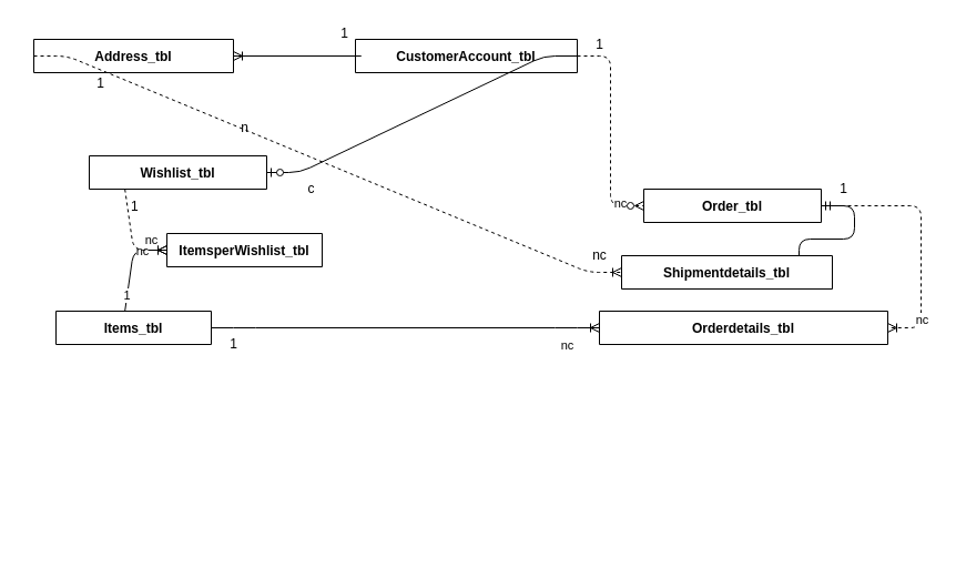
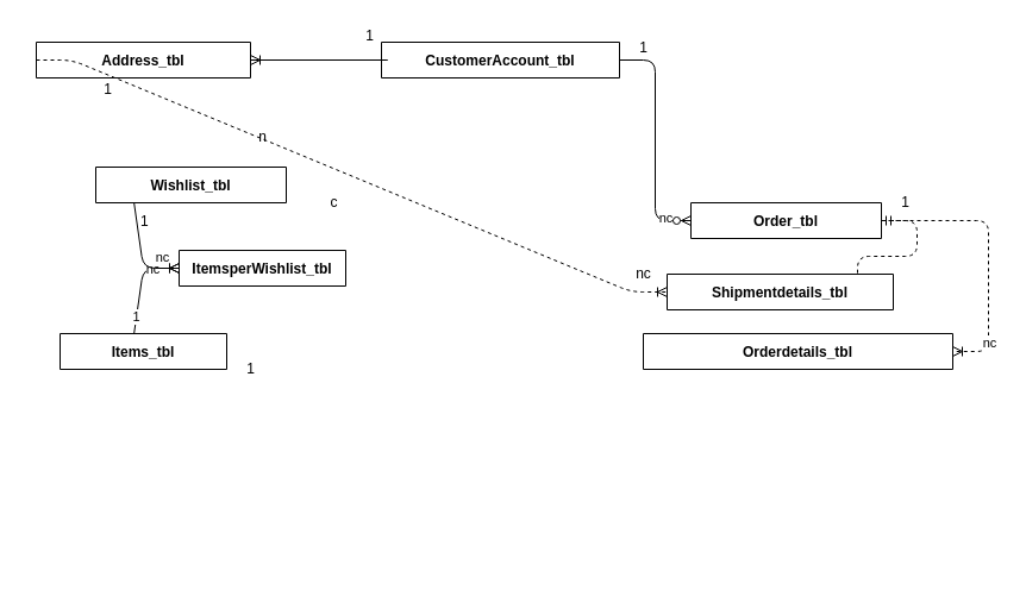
  <mxCell id="0" />
  <mxCell id="1" parent="0" />
  <mxCell id="2" value="CustomerAccount_tbl" style="shape=table;startSize=30;container=1;collapsible=1;childLayout=tableLayout;fixedRows=1;rowLines=0;fontStyle=1;align=center;resizeLast=1;" parent="1" vertex="1"><mxGeometry x="320" y="35" width="200" height="30" as="geometry" /></mxCell>
  <mxCell id="3" value="" style="shape=partialRectangle;collapsible=0;dropTarget=0;pointerEvents=0;fillColor=none;points=[[0,0.5],[1,0.5]];portConstraint=eastwest;top=0;left=0;right=0;bottom=0;" parent="2" vertex="1"><mxGeometry y="30" width="250" height="30" as="geometry" /></mxCell>
  <mxCell id="4" value="" style="shape=partialRectangle;overflow=hidden;connectable=0;fillColor=none;top=0;left=0;bottom=0;right=0;" parent="3" vertex="1"><mxGeometry width="30" height="30" as="geometry" /></mxCell>
  <mxCell id="5" value="" style="shape=partialRectangle;overflow=hidden;connectable=0;fillColor=none;top=0;left=0;bottom=0;right=0;align=left;spacingLeft=6;" parent="3" vertex="1"><mxGeometry x="30" width="230" height="30" as="geometry" /></mxCell>
  <mxCell id="6" value="Address_tbl" style="shape=table;startSize=30;container=1;collapsible=1;childLayout=tableLayout;fixedRows=1;rowLines=0;fontStyle=1;align=center;resizeLast=1;" vertex="1" parent="1"><mxGeometry x="30" y="35" width="180" height="30" as="geometry" /></mxCell>
  <mxCell id="7" value="" style="shape=partialRectangle;collapsible=0;dropTarget=0;pointerEvents=0;fillColor=none;points=[[0,0.5],[1,0.5]];portConstraint=eastwest;top=0;left=0;right=0;bottom=0;" vertex="1" parent="6"><mxGeometry y="30" width="250" height="30" as="geometry" /></mxCell>
  <mxCell id="8" value="" style="shape=partialRectangle;overflow=hidden;connectable=0;fillColor=none;top=0;left=0;bottom=0;right=0;" vertex="1" parent="7"><mxGeometry width="30" height="30" as="geometry" /></mxCell>
  <mxCell id="9" value="" style="shape=partialRectangle;overflow=hidden;connectable=0;fillColor=none;top=0;left=0;bottom=0;right=0;align=left;spacingLeft=6;" vertex="1" parent="7"><mxGeometry x="30" width="230" height="30" as="geometry" /></mxCell>
- <mxCell id="10" value="" style="edgeStyle=entityRelationEdgeStyle;fontSize=12;html=1;endArrow=ERzeroToMany;endFill=1;exitX=1;exitY=0.5;exitDx=0;exitDy=0;entryX=0;entryY=0.5;entryDx=0;entryDy=0;dashed=1;" edge="1" parent="1" source="2" target="12"><mxGeometry width="100" height="100" relative="1" as="geometry"><mxPoint x="270" y="160" as="sourcePoint" /><mxPoint x="470" y="165" as="targetPoint" /></mxGeometry></mxCell>
+ <mxCell id="10" value="" style="edgeStyle=entityRelationEdgeStyle;fontSize=12;html=1;endArrow=ERzeroToMany;endFill=1;exitX=1;exitY=0.5;exitDx=0;exitDy=0;entryX=0;entryY=0.5;entryDx=0;entryDy=0;" edge="1" parent="1" source="2" target="12"><mxGeometry width="100" height="100" relative="1" as="geometry"><mxPoint x="270" y="160" as="sourcePoint" /><mxPoint x="470" y="165" as="targetPoint" /></mxGeometry></mxCell>
  <mxCell id="11" value="nc" style="edgeLabel;html=1;align=center;verticalAlign=middle;resizable=0;points=[];" vertex="1" connectable="0" parent="10"><mxGeometry x="0.77" y="3" relative="1" as="geometry"><mxPoint as="offset" /></mxGeometry></mxCell>
  <mxCell id="12" value="Order_tbl" style="shape=table;startSize=30;container=1;collapsible=1;childLayout=tableLayout;fixedRows=1;rowLines=0;fontStyle=1;align=center;resizeLast=1;" vertex="1" parent="1"><mxGeometry x="580" y="170" width="160" height="30" as="geometry" /></mxCell>
  <mxCell id="13" value="" style="shape=partialRectangle;collapsible=0;dropTarget=0;pointerEvents=0;fillColor=none;points=[[0,0.5],[1,0.5]];portConstraint=eastwest;top=0;left=0;right=0;bottom=0;" vertex="1" parent="12"><mxGeometry y="30" width="250" height="30" as="geometry" /></mxCell>
  <mxCell id="14" value="" style="shape=partialRectangle;overflow=hidden;connectable=0;fillColor=none;top=0;left=0;bottom=0;right=0;" vertex="1" parent="13"><mxGeometry width="30" height="30" as="geometry" /></mxCell>
  <mxCell id="15" value="" style="shape=partialRectangle;overflow=hidden;connectable=0;fillColor=none;top=0;left=0;bottom=0;right=0;align=left;spacingLeft=6;" vertex="1" parent="13"><mxGeometry x="30" width="230" height="30" as="geometry" /></mxCell>
- <mxCell id="16" value="" style="edgeStyle=entityRelationEdgeStyle;fontSize=12;html=1;endArrow=ERzeroToOne;endFill=1;exitX=1;exitY=0.5;exitDx=0;exitDy=0;" edge="1" parent="1" source="2" target="43"><mxGeometry width="100" height="100" relative="1" as="geometry"><mxPoint x="320" y="80" as="sourcePoint" /><mxPoint x="480" y="160" as="targetPoint" /></mxGeometry></mxCell>
  <mxCell id="17" value="Orderdetails_tbl" style="shape=table;startSize=30;container=1;collapsible=1;childLayout=tableLayout;fixedRows=1;rowLines=0;fontStyle=1;align=center;resizeLast=1;" vertex="1" parent="1"><mxGeometry x="540" y="280" width="260" height="30" as="geometry" /></mxCell>
  <mxCell id="18" value="" style="shape=partialRectangle;collapsible=0;dropTarget=0;pointerEvents=0;fillColor=none;points=[[0,0.5],[1,0.5]];portConstraint=eastwest;top=0;left=0;right=0;bottom=0;" vertex="1" parent="17"><mxGeometry y="30" width="250" height="30" as="geometry" /></mxCell>
  <mxCell id="19" value="" style="shape=partialRectangle;overflow=hidden;connectable=0;fillColor=none;top=0;left=0;bottom=0;right=0;" vertex="1" parent="18"><mxGeometry width="30" height="30" as="geometry" /></mxCell>
  <mxCell id="20" value="" style="shape=partialRectangle;overflow=hidden;connectable=0;fillColor=none;top=0;left=0;bottom=0;right=0;align=left;spacingLeft=6;" vertex="1" parent="18"><mxGeometry x="30" width="230" height="30" as="geometry" /></mxCell>
  <mxCell id="21" value="" style="edgeStyle=entityRelationEdgeStyle;fontSize=12;html=1;endArrow=ERoneToMany;exitX=1;exitY=0.5;exitDx=0;exitDy=0;dashed=1;" edge="1" parent="1" source="12" target="17"><mxGeometry width="100" height="100" relative="1" as="geometry"><mxPoint x="380" y="360" as="sourcePoint" /><mxPoint x="480" y="260" as="targetPoint" /></mxGeometry></mxCell>
  <mxCell id="22" value="nc" style="edgeLabel;html=1;align=center;verticalAlign=middle;resizable=0;points=[];" vertex="1" connectable="0" parent="21"><mxGeometry x="0.666" relative="1" as="geometry"><mxPoint as="offset" /></mxGeometry></mxCell>
- <mxCell id="23" value="" style="edgeStyle=entityRelationEdgeStyle;fontSize=12;html=1;endArrow=ERmandOne;startArrow=ERmandOne;exitX=1;exitY=0.5;exitDx=0;exitDy=0;" edge="1" parent="1" source="27" target="12"><mxGeometry width="100" height="100" relative="1" as="geometry"><mxPoint x="380" y="360" as="sourcePoint" /><mxPoint x="480" y="260" as="targetPoint" /></mxGeometry></mxCell>
+ <mxCell id="23" value="" style="edgeStyle=entityRelationEdgeStyle;fontSize=12;html=1;endArrow=ERmandOne;startArrow=ERmandOne;exitX=1;exitY=0.5;exitDx=0;exitDy=0;dashed=1;" edge="1" parent="1" source="27" target="12"><mxGeometry width="100" height="100" relative="1" as="geometry"><mxPoint x="380" y="360" as="sourcePoint" /><mxPoint x="480" y="260" as="targetPoint" /></mxGeometry></mxCell>
  <mxCell id="24" value="1" style="edgeLabel;html=1;align=center;verticalAlign=middle;resizable=0;points=[];" vertex="1" connectable="0" parent="23"><mxGeometry x="-0.644" y="3" relative="1" as="geometry"><mxPoint as="offset" /></mxGeometry></mxCell>
- <mxCell id="25" value="" style="edgeStyle=entityRelationEdgeStyle;fontSize=12;html=1;endArrow=ERoneToMany;exitX=1;exitY=0.5;exitDx=0;exitDy=0;entryX=0;entryY=0.5;entryDx=0;entryDy=0;" edge="1" parent="1" source="37" target="17"><mxGeometry width="100" height="100" relative="1" as="geometry"><mxPoint x="380" y="360" as="sourcePoint" /><mxPoint x="480" y="260" as="targetPoint" /></mxGeometry></mxCell>
- <mxCell id="26" value="nc" style="edgeLabel;html=1;align=center;verticalAlign=middle;resizable=0;points=[];" vertex="1" connectable="0" parent="25"><mxGeometry x="0.829" y="-2" relative="1" as="geometry"><mxPoint y="13" as="offset" /></mxGeometry></mxCell>
  <mxCell id="27" value="Shipmentdetails_tbl" style="shape=table;startSize=30;container=1;collapsible=1;childLayout=tableLayout;fixedRows=1;rowLines=0;fontStyle=1;align=center;resizeLast=1;" vertex="1" parent="1"><mxGeometry x="560" y="230" width="190" height="30" as="geometry" /></mxCell>
  <mxCell id="28" value="" style="shape=partialRectangle;collapsible=0;dropTarget=0;pointerEvents=0;fillColor=none;points=[[0,0.5],[1,0.5]];portConstraint=eastwest;top=0;left=0;right=0;bottom=0;" vertex="1" parent="27"><mxGeometry y="30" width="250" height="30" as="geometry" /></mxCell>
  <mxCell id="29" value="" style="shape=partialRectangle;overflow=hidden;connectable=0;fillColor=none;top=0;left=0;bottom=0;right=0;" vertex="1" parent="28"><mxGeometry width="30" height="30" as="geometry" /></mxCell>
  <mxCell id="30" value="" style="shape=partialRectangle;overflow=hidden;connectable=0;fillColor=none;top=0;left=0;bottom=0;right=0;align=left;spacingLeft=6;" vertex="1" parent="28"><mxGeometry x="30" width="230" height="30" as="geometry" /></mxCell>
  <mxCell id="31" value="1" style="text;html=1;align=center;verticalAlign=middle;resizable=0;points=[];autosize=1;" vertex="1" parent="1"><mxGeometry x="530" y="30" width="20" height="20" as="geometry" /></mxCell>
  <mxCell id="32" value="1" style="text;html=1;align=center;verticalAlign=middle;resizable=0;points=[];autosize=1;" vertex="1" parent="1"><mxGeometry x="750" y="160" width="20" height="20" as="geometry" /></mxCell>
  <mxCell id="33" value="1" style="text;html=1;align=center;verticalAlign=middle;resizable=0;points=[];autosize=1;" vertex="1" parent="1"><mxGeometry x="200" y="300" width="20" height="20" as="geometry" /></mxCell>
  <mxCell id="34" value="" style="edgeStyle=entityRelationEdgeStyle;fontSize=12;html=1;endArrow=ERoneToMany;" edge="1" parent="1" target="47"><mxGeometry width="100" height="100" relative="1" as="geometry"><mxPoint x="80" y="295" as="sourcePoint" /><mxPoint x="440" y="240" as="targetPoint" /></mxGeometry></mxCell>
  <mxCell id="35" value="1" style="edgeLabel;html=1;align=center;verticalAlign=middle;resizable=0;points=[];" vertex="1" connectable="0" parent="34"><mxGeometry x="-0.091" y="1" relative="1" as="geometry"><mxPoint y="-1" as="offset" /></mxGeometry></mxCell>
  <mxCell id="36" value="nc" style="edgeLabel;html=1;align=center;verticalAlign=middle;resizable=0;points=[];" vertex="1" connectable="0" parent="34"><mxGeometry x="0.662" relative="1" as="geometry"><mxPoint x="-1" as="offset" /></mxGeometry></mxCell>
  <mxCell id="37" value="Items_tbl" style="shape=table;startSize=30;container=1;collapsible=1;childLayout=tableLayout;fixedRows=1;rowLines=0;fontStyle=1;align=center;resizeLast=1;" vertex="1" parent="1"><mxGeometry x="50" y="280" width="140" height="30" as="geometry" /></mxCell>
  <mxCell id="38" value="" style="shape=partialRectangle;collapsible=0;dropTarget=0;pointerEvents=0;fillColor=none;points=[[0,0.5],[1,0.5]];portConstraint=eastwest;top=0;left=0;right=0;bottom=0;" vertex="1" parent="37"><mxGeometry x="-30" y="180" width="250" height="30" as="geometry" /></mxCell>
  <mxCell id="39" value="" style="shape=partialRectangle;overflow=hidden;connectable=0;fillColor=none;top=0;left=0;bottom=0;right=0;" vertex="1" parent="38"><mxGeometry width="30" height="30" as="geometry" /></mxCell>
  <mxCell id="40" value="" style="shape=partialRectangle;overflow=hidden;connectable=0;fillColor=none;top=0;left=0;bottom=0;right=0;align=left;spacingLeft=6;" vertex="1" parent="38"><mxGeometry x="30" width="230" height="30" as="geometry" /></mxCell>
- <mxCell id="41" value="" style="edgeStyle=entityRelationEdgeStyle;fontSize=12;html=1;endArrow=ERoneToMany;exitX=0;exitY=0.5;exitDx=0;exitDy=0;entryX=0;entryY=0.5;entryDx=0;entryDy=0;dashed=1;" edge="1" parent="1" source="43" target="47"><mxGeometry width="100" height="100" relative="1" as="geometry"><mxPoint x="340" y="340" as="sourcePoint" /><mxPoint x="440" y="240" as="targetPoint" /></mxGeometry></mxCell>
+ <mxCell id="41" value="" style="edgeStyle=entityRelationEdgeStyle;fontSize=12;html=1;endArrow=ERoneToMany;exitX=0;exitY=0.5;exitDx=0;exitDy=0;entryX=0;entryY=0.5;entryDx=0;entryDy=0;" edge="1" parent="1" source="43" target="47"><mxGeometry width="100" height="100" relative="1" as="geometry"><mxPoint x="340" y="340" as="sourcePoint" /><mxPoint x="440" y="240" as="targetPoint" /></mxGeometry></mxCell>
  <mxCell id="42" value="nc" style="edgeLabel;html=1;align=center;verticalAlign=middle;resizable=0;points=[];" vertex="1" connectable="0" parent="41"><mxGeometry x="0.62" y="-3" relative="1" as="geometry"><mxPoint x="9.83" y="-13" as="offset" /></mxGeometry></mxCell>
  <mxCell id="43" value="Wishlist_tbl" style="shape=table;startSize=30;container=1;collapsible=1;childLayout=tableLayout;fixedRows=1;rowLines=0;fontStyle=1;align=center;resizeLast=1;" vertex="1" parent="1"><mxGeometry x="80" y="140" width="160" height="30" as="geometry" /></mxCell>
  <mxCell id="44" value="" style="shape=partialRectangle;collapsible=0;dropTarget=0;pointerEvents=0;fillColor=none;points=[[0,0.5],[1,0.5]];portConstraint=eastwest;top=0;left=0;right=0;bottom=0;" vertex="1" parent="43"><mxGeometry y="30" width="250" height="30" as="geometry" /></mxCell>
  <mxCell id="45" value="" style="shape=partialRectangle;overflow=hidden;connectable=0;fillColor=none;top=0;left=0;bottom=0;right=0;" vertex="1" parent="44"><mxGeometry width="30" height="30" as="geometry" /></mxCell>
  <mxCell id="46" value="1" style="shape=partialRectangle;overflow=hidden;connectable=0;fillColor=none;top=0;left=0;bottom=0;right=0;align=left;spacingLeft=6;" vertex="1" parent="44"><mxGeometry x="30" width="230" height="30" as="geometry" /></mxCell>
  <mxCell id="47" value="ItemsperWishlist_tbl" style="shape=table;startSize=30;container=1;collapsible=1;childLayout=tableLayout;fixedRows=1;rowLines=0;fontStyle=1;align=center;resizeLast=1;" vertex="1" parent="1"><mxGeometry x="150" y="210" width="140" height="30" as="geometry" /></mxCell>
  <mxCell id="48" value="" style="shape=partialRectangle;collapsible=0;dropTarget=0;pointerEvents=0;fillColor=none;points=[[0,0.5],[1,0.5]];portConstraint=eastwest;top=0;left=0;right=0;bottom=0;" vertex="1" parent="47"><mxGeometry x="-30" y="180" width="250" height="30" as="geometry" /></mxCell>
  <mxCell id="49" value="" style="shape=partialRectangle;overflow=hidden;connectable=0;fillColor=none;top=0;left=0;bottom=0;right=0;" vertex="1" parent="48"><mxGeometry width="30" height="30" as="geometry" /></mxCell>
  <mxCell id="50" value="" style="shape=partialRectangle;overflow=hidden;connectable=0;fillColor=none;top=0;left=0;bottom=0;right=0;align=left;spacingLeft=6;" vertex="1" parent="48"><mxGeometry x="30" width="230" height="30" as="geometry" /></mxCell>
  <mxCell id="51" value="" style="edgeStyle=entityRelationEdgeStyle;fontSize=12;html=1;endArrow=ERoneToMany;" edge="1" parent="1" target="6"><mxGeometry width="100" height="100" relative="1" as="geometry"><mxPoint x="300" y="50" as="sourcePoint" /><mxPoint x="440" y="240" as="targetPoint" /></mxGeometry></mxCell>
  <mxCell id="52" value="1" style="text;html=1;align=center;verticalAlign=middle;resizable=0;points=[];autosize=1;" vertex="1" parent="1"><mxGeometry x="300" y="20" width="20" height="20" as="geometry" /></mxCell>
  <mxCell id="53" value="n" style="text;html=1;align=center;verticalAlign=middle;resizable=0;points=[];autosize=1;" vertex="1" parent="1"><mxGeometry x="210" y="105" width="20" height="20" as="geometry" /></mxCell>
  <mxCell id="54" value="" style="edgeStyle=entityRelationEdgeStyle;fontSize=12;html=1;endArrow=ERoneToMany;exitX=0;exitY=0.5;exitDx=0;exitDy=0;entryX=0;entryY=0.5;entryDx=0;entryDy=0;dashed=1;" edge="1" parent="1" source="6" target="27"><mxGeometry width="100" height="100" relative="1" as="geometry"><mxPoint x="340" y="340" as="sourcePoint" /><mxPoint x="440" y="240" as="targetPoint" /></mxGeometry></mxCell>
  <mxCell id="55" value="nc" style="text;html=1;align=center;verticalAlign=middle;resizable=0;points=[];autosize=1;" vertex="1" parent="1"><mxGeometry x="525" y="220" width="30" height="20" as="geometry" /></mxCell>
  <mxCell id="56" value="1" style="text;html=1;align=center;verticalAlign=middle;resizable=0;points=[];autosize=1;" vertex="1" parent="1"><mxGeometry x="80" y="65" width="20" height="20" as="geometry" /></mxCell>
  <mxCell id="57" value="c" style="text;html=1;align=center;verticalAlign=middle;resizable=0;points=[];autosize=1;" vertex="1" parent="1"><mxGeometry x="270" y="160" width="20" height="20" as="geometry" /></mxCell>
